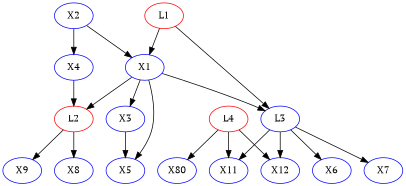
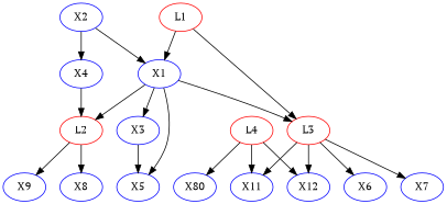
  digraph {
    fontname="PT Serif"
    node [color=blue fontname="PT Serif"]
    edge [color=black fontname="PT Serif"]
    X4
    L2 [color=red]
    X9
    n4 [label=X80]
    X8
    X3
    X5
    X1
-   L3
+   L3 [color=red]
    L4 [color=red]
    X11
    X12
    X6
    X2
    X7
    L1 [color=red]
    subgraph sub_1 {
    }
    subgraph sub_2 {
      X4
      L2
      X9
      n4
      X8
      X3
      X5
      X1
      L3
      L4
      X11
      X12
      X6
      X2
      X7
      L1
    }
    X4 -> L2
    L2 -> X9
    L2 -> X8
    X3 -> X5
    X1 -> L2
    X1 -> X3
    X1 -> X5
    X1 -> L3
    L3 -> X11
    L3 -> X12
    L3 -> X6
    L3 -> X7
    L4 -> n4
    L4 -> X11
    L4 -> X12
    X2 -> X4
    X2 -> X1
    L1 -> X1
    L1 -> L3
  }
